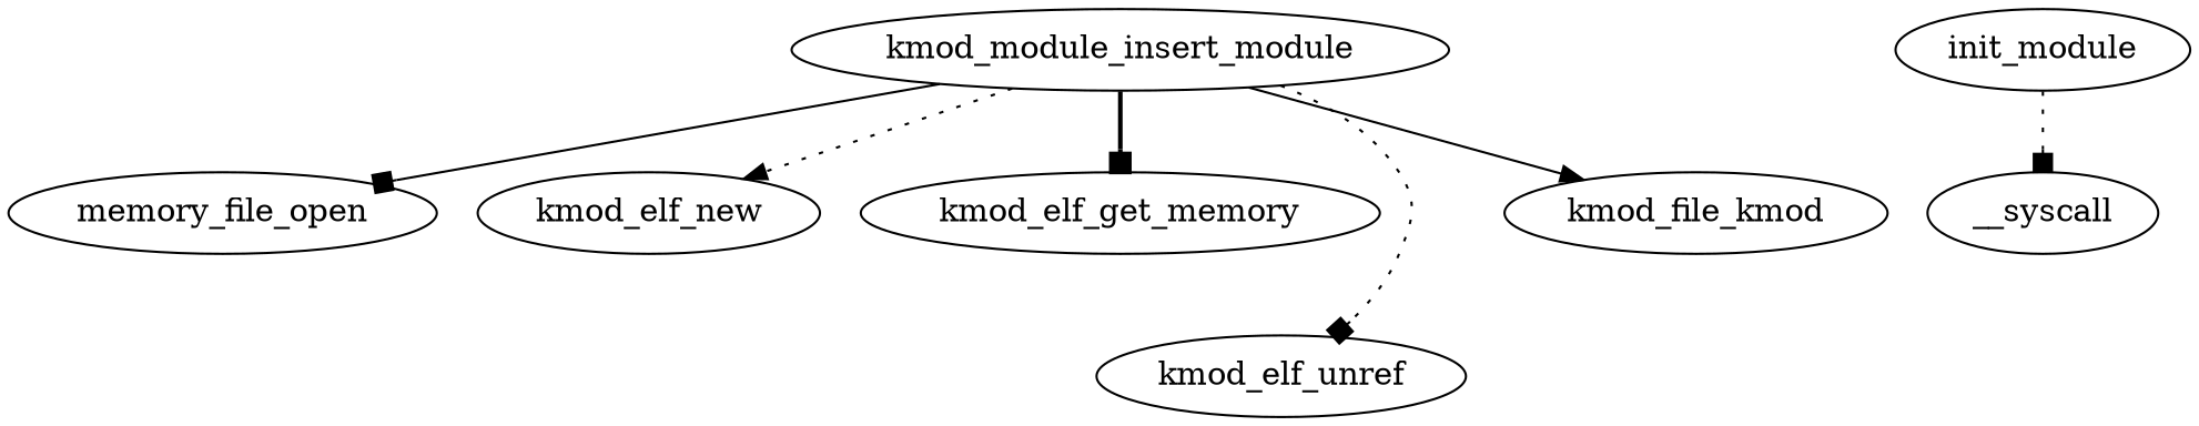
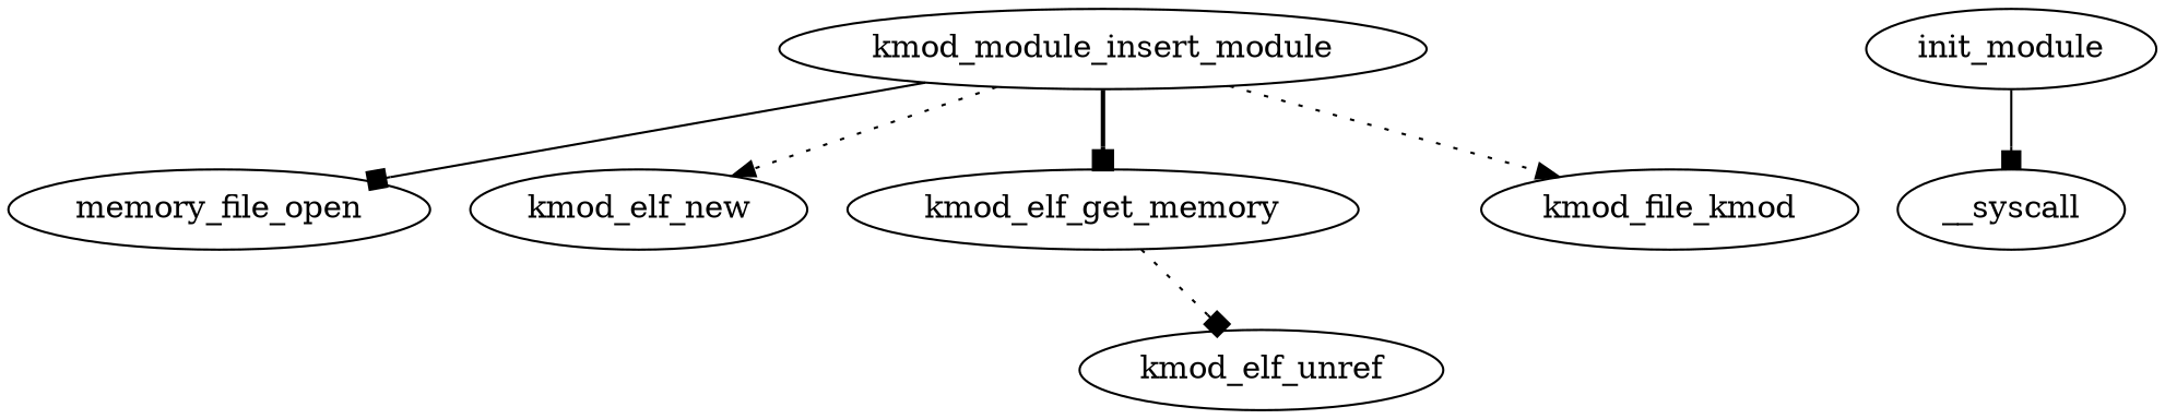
  digraph {
    edge [arrowhead=box style=solid]
    n1 [label=memory_file_open]
    kmod_module_insert_module
    kmod_elf_new
    kmod_elf_get_memory
    kmod_elf_unref
    n6 [label=kmod_file_kmod]
    init_module
    __syscall
    kmod_module_insert_module -> n1
    kmod_module_insert_module -> kmod_elf_new [arrowhead=normal style=dotted]
    kmod_module_insert_module -> kmod_elf_get_memory [style=bold]
-   kmod_module_insert_module -> kmod_elf_unref [style=dotted]
-   kmod_module_insert_module -> n6 [arrowhead=normal]
-   init_module -> __syscall [style=dotted]
+   kmod_elf_get_memory -> kmod_elf_unref [style=dotted]
+   kmod_module_insert_module -> n6 [arrowhead=normal style=dotted]
+   init_module -> __syscall
  }
